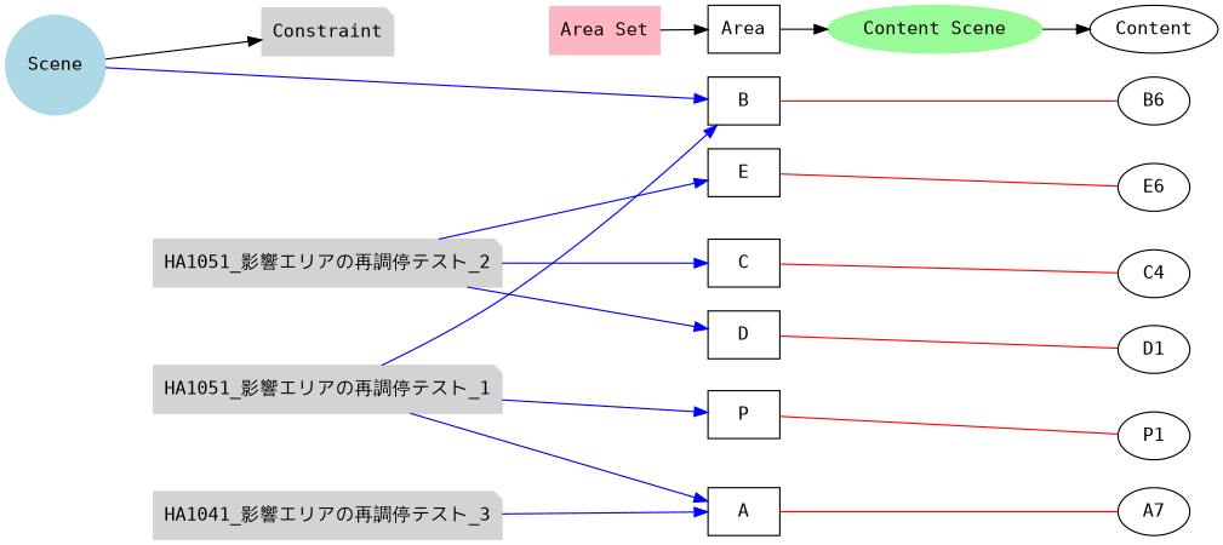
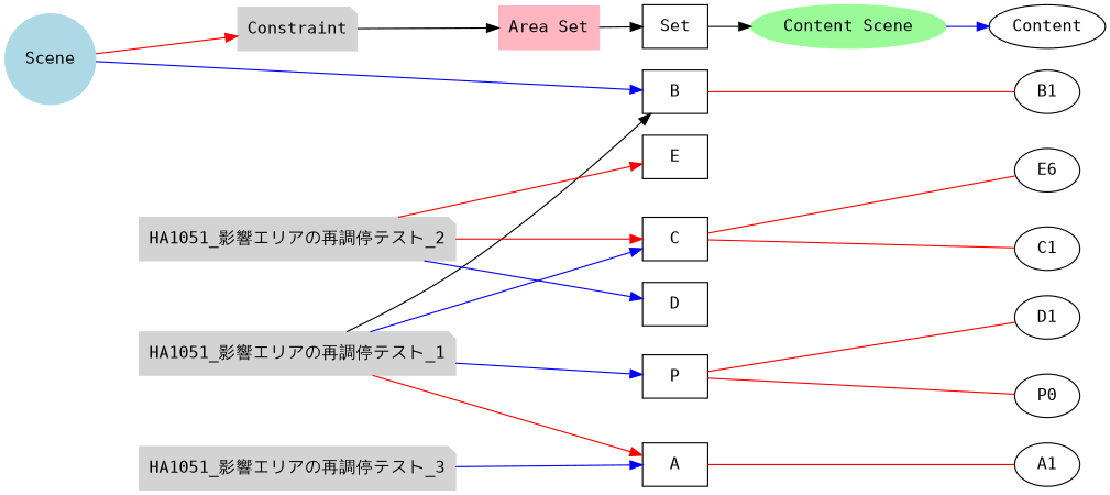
  digraph {
    clusterrank=global
    fontname="DejaVu Sans Mono"
    rankdir=LR
    node [fontname="DejaVu Sans Mono" shape=box]
    edge [fontname="DejaVu Sans Mono" color=blue]
-   Area
+   Area [label=Set]
    n2 [label=A]
    n3 [label=B]
    n4 [label=C]
    n5 [label=D]
    n6 [label=E]
    n7 [label=P]
    Content [shape=ellipse]
-   n9 [label=A7 shape=ellipse]
-   n10 [label=B6 shape=ellipse]
-   n11 [label=C4 shape=ellipse]
+   n9 [label=A1 shape=ellipse]
+   n10 [label=B1 shape=ellipse]
+   n11 [label=C1 shape=ellipse]
    n12 [label=D1 shape=ellipse]
    n13 [label=E6 shape=ellipse]
-   n14 [label=P1 shape=ellipse]
+   n14 [label=P0 shape=ellipse]
    Constraint [color=lightgrey shape=note style=filled]
    n16 [color=lightgrey label="HA1051_影響エリアの再調停テスト_1" shape=note style=filled]
    n17 [color=lightgrey label="HA1051_影響エリアの再調停テスト_2" shape=note style=filled]
-   n18 [color=lightgrey label="HA1041_影響エリアの再調停テスト_3" shape=note style=filled]
+   n18 [color=lightgrey label="HA1051_影響エリアの再調停テスト_3" shape=note style=filled]
    "Area Set" [color=lightpink style=filled]
    n20 [color=palegreen label="Content Scene" shape=ellipse style=filled]
    Scene [color=lightblue shape=circle style=filled]
    subgraph sub_1 {
      rank=same
      Area
      n2
      n3
      n4
      n5
      n6
      n7
    }
    subgraph sub_2 {
      rank=same
      Content
      n9
      n10
      n11
      n12
      n13
      n14
    }
    subgraph sub_3 {
      rank=same
      Constraint
      n16
      n17
      n18
    }
    subgraph sub_4 {
      rank=same
      Constraint
    }
    subgraph sub_5 {
      rank=same
      Constraint
    }
    subgraph sub_6 {
      "Area Set"
    }
    subgraph sub_7 {
      n20
    }
    subgraph sub_8 {
      rank=same
      Scene
    }
    Area -> n20 [color=""]
    n2 -> n9 [color=red dir=none]
    n3 -> n10 [color=red dir=none]
    n4 -> n11 [color=red dir=none]
-   n5 -> n12 [color=red dir=none]
-   n6 -> n13 [color=red dir=none]
+   n7 -> n12 [color=red dir=none]
+   n4 -> n13 [color=red dir=none]
    n7 -> n14 [color=red dir=none]
-   n16 -> n2
-   n16 -> n3
+   Constraint -> "Area Set" [color=""]
+   n16 -> n2 [color=red]
+   n16 -> n3 [color=black]
+   n16 -> n4
    n16 -> n7
-   n17 -> n4
+   n17 -> n4 [color=red]
    n17 -> n5
-   n17 -> n6
+   n17 -> n6 [color=red]
    n18 -> n2
    "Area Set" -> Area [color=""]
-   n20 -> Content [color=""]
+   n20 -> Content
    Scene -> n3
-   Scene -> Constraint [color=""]
+   Scene -> Constraint [color=red]
  }
